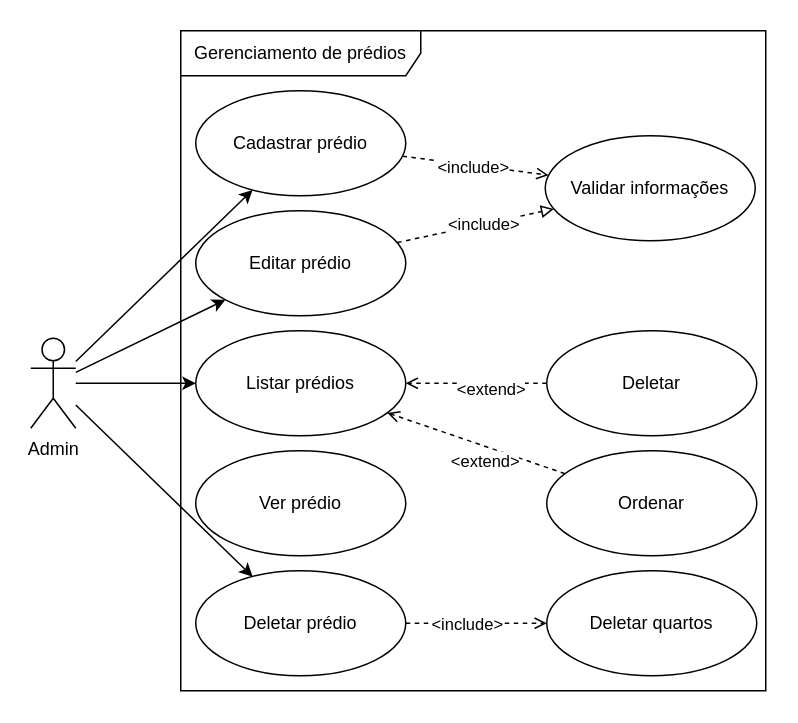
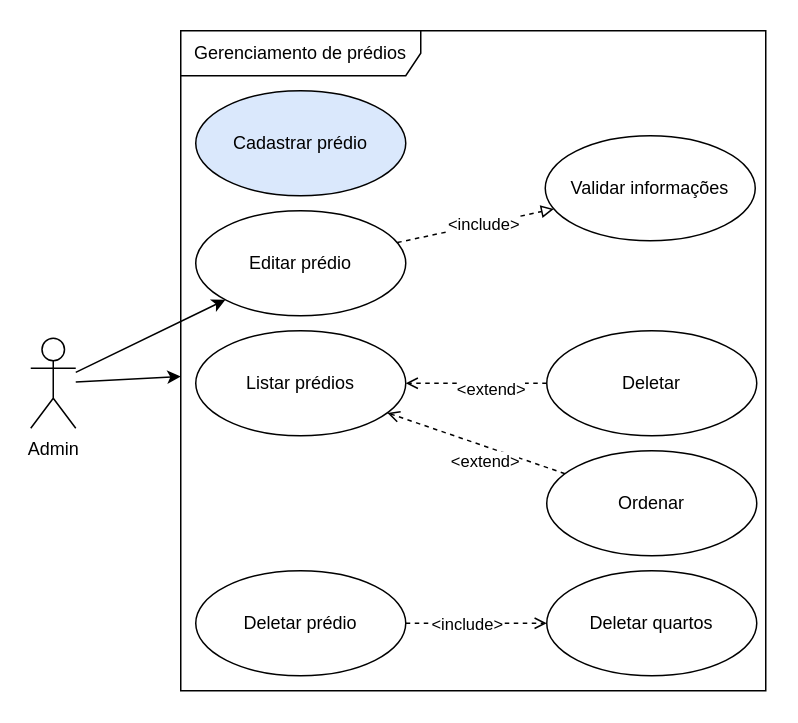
  <mxCell id="0" />
  <mxCell id="1" parent="0" />
  <mxCell id="2" value="Gerenciamento de prédios" style="shape=umlFrame;whiteSpace=wrap;html=1;width=160;height=30;" parent="1" vertex="1"><mxGeometry x="120" y="20" width="390" height="440" as="geometry" /></mxCell>
- <mxCell id="3" style="edgeStyle=none;html=1;" parent="1" source="7" target="10" edge="1"><mxGeometry relative="1" as="geometry" /></mxCell>
- <mxCell id="4" style="edgeStyle=none;html=1;" parent="1" source="7" target="11" edge="1"><mxGeometry relative="1" as="geometry" /></mxCell>
  <mxCell id="5" style="edgeStyle=none;html=1;" parent="1" source="7" target="21" edge="1"><mxGeometry relative="1" as="geometry" /></mxCell>
- <mxCell id="6" style="edgeStyle=none;html=1;" parent="1" source="7" target="24" edge="1"><mxGeometry relative="1" as="geometry" /></mxCell>
+ <mxCell id="6" style="edgeStyle=none;html=1;" parent="1" source="7" target="2" edge="1"><mxGeometry relative="1" as="geometry" /></mxCell>
  <mxCell id="7" value="Admin" style="shape=umlActor;verticalLabelPosition=bottom;verticalAlign=top;html=1;" parent="1" vertex="1"><mxGeometry x="20" y="225" width="30" height="60" as="geometry" /></mxCell>
- <mxCell id="8" style="edgeStyle=none;html=1;dashed=1;endArrow=open;endFill=0;" edge="1" parent="1" source="10" target="26"><mxGeometry relative="1" as="geometry" /></mxCell>
- <mxCell id="9" value="&amp;lt;include&amp;gt;" style="edgeLabel;html=1;align=center;verticalAlign=middle;resizable=0;points=[];" vertex="1" connectable="0" parent="8"><mxGeometry x="0.243" y="1" relative="1" as="geometry"><mxPoint x="-14" as="offset" /></mxGeometry></mxCell>
- <mxCell id="10" value="Cadastrar prédio" style="ellipse;whiteSpace=wrap;html=1;" parent="1" vertex="1"><mxGeometry x="130" y="60" width="140" height="70" as="geometry" /></mxCell>
+ <mxCell id="10" value="Cadastrar prédio" style="ellipse;whiteSpace=wrap;html=1;fillColor=#dae8fc;" parent="1" vertex="1"><mxGeometry x="130" y="60" width="140" height="70" as="geometry" /></mxCell>
  <mxCell id="11" value="Listar prédios" style="ellipse;whiteSpace=wrap;html=1;" parent="1" vertex="1"><mxGeometry x="130" y="220" width="140" height="70" as="geometry" /></mxCell>
  <mxCell id="12" style="edgeStyle=none;html=1;dashed=1;endArrow=open;endFill=0;" parent="1" source="14" target="11" edge="1"><mxGeometry relative="1" as="geometry" /></mxCell>
  <mxCell id="13" value="&amp;lt;extend&amp;gt;" style="edgeLabel;html=1;align=center;verticalAlign=middle;resizable=0;points=[];" parent="12" vertex="1" connectable="0"><mxGeometry x="-0.202" y="4" relative="1" as="geometry"><mxPoint y="-1" as="offset" /></mxGeometry></mxCell>
  <mxCell id="14" value="Deletar" style="ellipse;whiteSpace=wrap;html=1;" parent="1" vertex="1"><mxGeometry x="364" y="220" width="140" height="70" as="geometry" /></mxCell>
  <mxCell id="15" style="edgeStyle=none;html=1;dashed=1;endArrow=open;endFill=0;" parent="1" source="17" target="11" edge="1"><mxGeometry relative="1" as="geometry" /></mxCell>
  <mxCell id="16" value="&amp;lt;extend&amp;gt;" style="edgeLabel;html=1;align=center;verticalAlign=middle;resizable=0;points=[];" parent="15" vertex="1" connectable="0"><mxGeometry x="-0.353" y="4" relative="1" as="geometry"><mxPoint x="-15" as="offset" /></mxGeometry></mxCell>
  <mxCell id="17" value="Ordenar" style="ellipse;whiteSpace=wrap;html=1;" parent="1" vertex="1"><mxGeometry x="364" y="300" width="140" height="70" as="geometry" /></mxCell>
- <mxCell id="18" value="Ver prédio" style="ellipse;whiteSpace=wrap;html=1;" parent="1" vertex="1"><mxGeometry x="130" y="300" width="140" height="70" as="geometry" /></mxCell>
  <mxCell id="19" style="edgeStyle=none;html=1;dashed=1;endArrow=block;endFill=0;" edge="1" parent="1" source="21" target="26"><mxGeometry relative="1" as="geometry" /></mxCell>
  <mxCell id="20" value="&amp;lt;include&amp;gt;" style="edgeLabel;html=1;align=center;verticalAlign=middle;resizable=0;points=[];" vertex="1" connectable="0" parent="19"><mxGeometry x="0.906" y="-2" relative="1" as="geometry"><mxPoint x="-43" y="7" as="offset" /></mxGeometry></mxCell>
  <mxCell id="21" value="Editar prédio" style="ellipse;whiteSpace=wrap;html=1;" parent="1" vertex="1"><mxGeometry x="130" y="140" width="140" height="70" as="geometry" /></mxCell>
  <mxCell id="22" style="edgeStyle=none;html=1;dashed=1;endArrow=open;endFill=0;" parent="1" source="24" target="25" edge="1"><mxGeometry relative="1" as="geometry" /></mxCell>
  <mxCell id="23" value="&amp;lt;include&amp;gt;" style="edgeLabel;html=1;align=center;verticalAlign=middle;resizable=0;points=[];" parent="22" vertex="1" connectable="0"><mxGeometry x="-0.338" y="-1" relative="1" as="geometry"><mxPoint x="9" y="-1" as="offset" /></mxGeometry></mxCell>
  <mxCell id="24" value="Deletar prédio" style="ellipse;whiteSpace=wrap;html=1;" parent="1" vertex="1"><mxGeometry x="130" y="380" width="140" height="70" as="geometry" /></mxCell>
  <mxCell id="25" value="Deletar quartos" style="ellipse;whiteSpace=wrap;html=1;" parent="1" vertex="1"><mxGeometry x="364" y="380" width="140" height="70" as="geometry" /></mxCell>
  <mxCell id="26" value="Validar informações" style="ellipse;whiteSpace=wrap;html=1;" vertex="1" parent="1"><mxGeometry x="363" y="90" width="140" height="70" as="geometry" /></mxCell>
